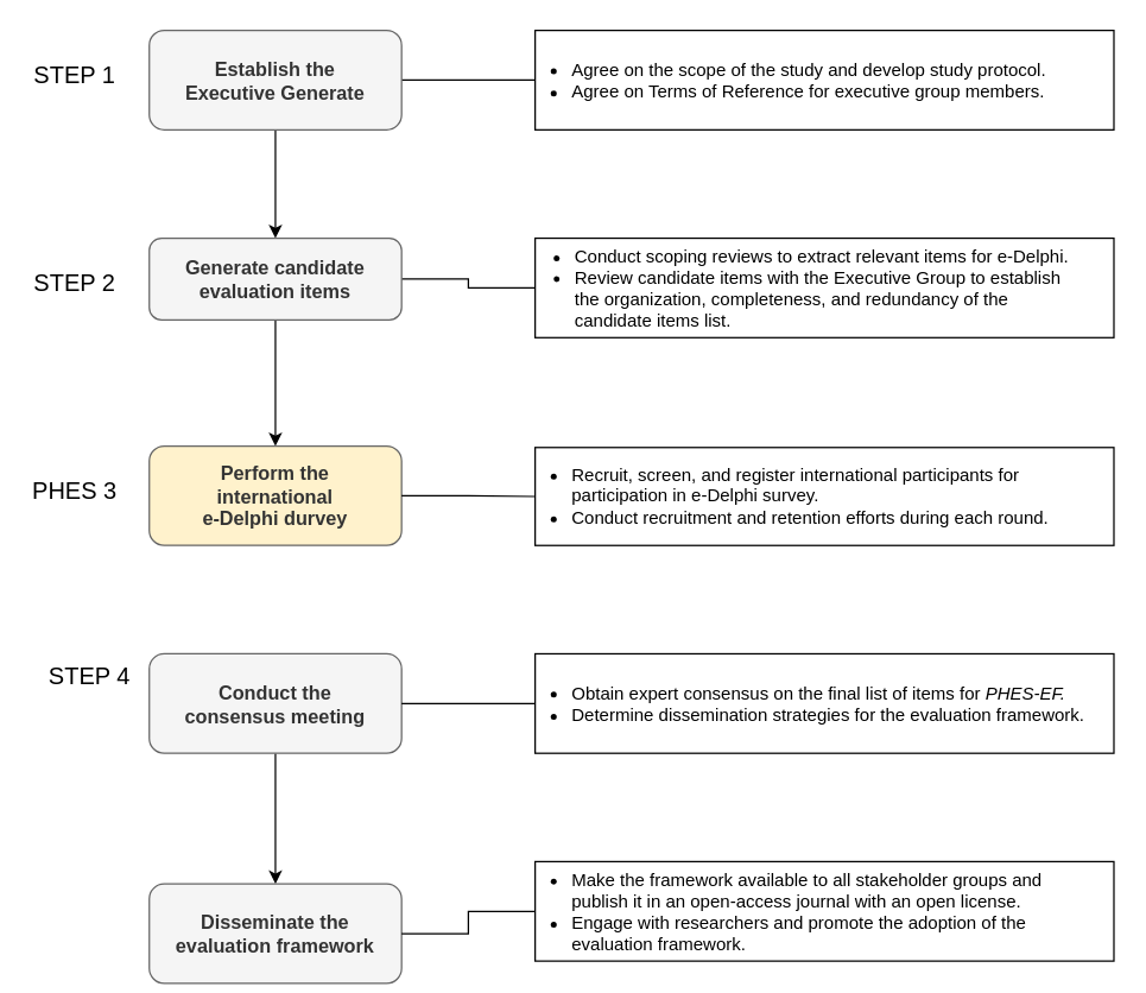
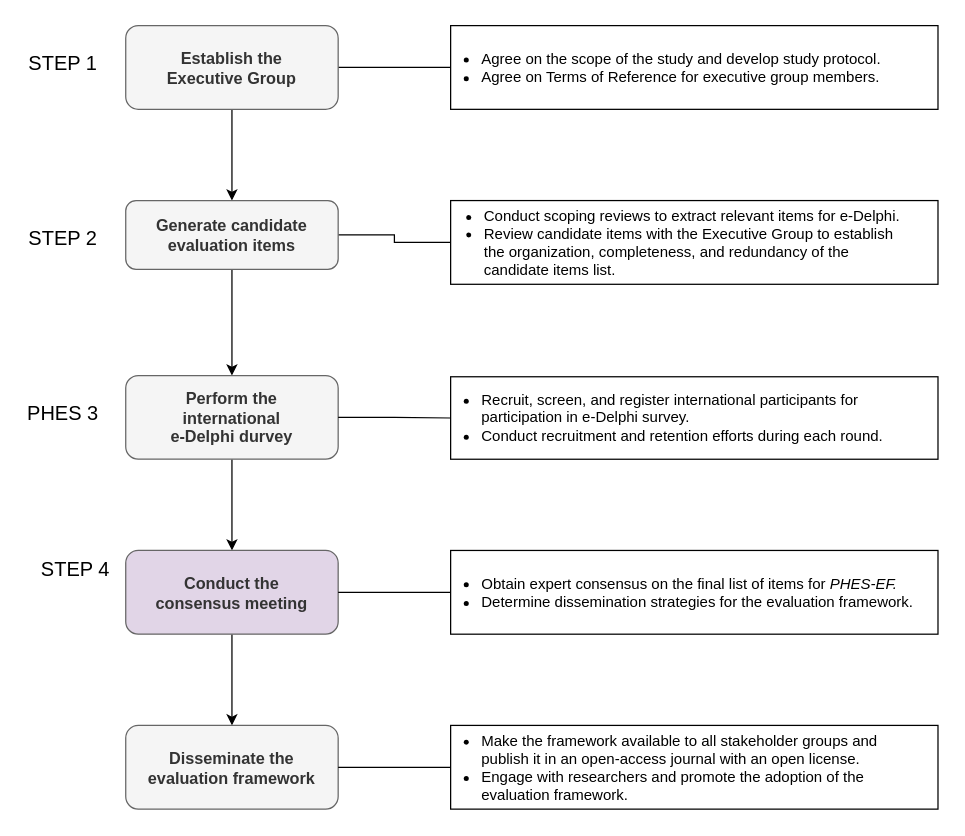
  <mxCell id="0" />
  <mxCell id="1" parent="0" />
  <mxCell id="2" value="" style="edgeStyle=orthogonalEdgeStyle;rounded=0;orthogonalLoop=1;jettySize=auto;html=1;fontFamily=Helvetica;" parent="1" source="5" target="8" edge="1"><mxGeometry relative="1" as="geometry" /></mxCell>
  <mxCell id="3" value="" style="edgeStyle=orthogonalEdgeStyle;rounded=0;orthogonalLoop=1;jettySize=auto;html=1;strokeColor=none;endArrow=none;endFill=0;fontFamily=Helvetica;" parent="1" target="14" edge="1"><mxGeometry relative="1" as="geometry"><mxPoint x="260" y="50" as="sourcePoint" /></mxGeometry></mxCell>
  <mxCell id="4" value="" style="edgeStyle=orthogonalEdgeStyle;rounded=0;orthogonalLoop=1;jettySize=auto;html=1;endArrow=none;endFill=0;fontFamily=Helvetica;" parent="1" source="5" target="14" edge="1"><mxGeometry relative="1" as="geometry" /></mxCell>
- <mxCell id="5" value="&lt;b&gt;Establish the Executive Generate&lt;/b&gt;" style="rounded=1;whiteSpace=wrap;html=1;fontStyle=0;fontSize=13;labelBackgroundColor=none;fillColor=#f5f5f5;fontColor=#333333;strokeColor=#666666;fontFamily=Helvetica;spacingLeft=15;spacingRight=15;spacing=0;" parent="1" vertex="1"><mxGeometry x="100" y="20" width="170" height="67" as="geometry" /></mxCell>
+ <mxCell id="5" value="&lt;b&gt;Establish the Executive Group&lt;/b&gt;" style="rounded=1;whiteSpace=wrap;html=1;fontStyle=0;fontSize=13;labelBackgroundColor=none;fillColor=#f5f5f5;fontColor=#333333;strokeColor=#666666;fontFamily=Helvetica;spacingLeft=15;spacingRight=15;spacing=0;" parent="1" vertex="1"><mxGeometry x="100" y="20" width="170" height="67" as="geometry" /></mxCell>
  <mxCell id="6" value="" style="edgeStyle=orthogonalEdgeStyle;rounded=0;orthogonalLoop=1;jettySize=auto;html=1;fontFamily=Helvetica;" parent="1" source="8" target="10" edge="1"><mxGeometry relative="1" as="geometry" /></mxCell>
  <mxCell id="7" value="" style="edgeStyle=orthogonalEdgeStyle;rounded=0;orthogonalLoop=1;jettySize=auto;html=1;endArrow=none;endFill=0;exitX=1;exitY=0.5;exitDx=0;exitDy=0;fontFamily=Helvetica;entryX=0;entryY=0.5;entryDx=0;entryDy=0;" parent="1" source="8" target="15" edge="1"><mxGeometry relative="1" as="geometry"><mxPoint x="340" y="230" as="targetPoint" /></mxGeometry></mxCell>
  <mxCell id="8" value="&lt;b&gt;Generate candidate &lt;br&gt;evaluation items&lt;/b&gt;" style="rounded=1;whiteSpace=wrap;html=1;fontStyle=0;fontSize=13;fillColor=#f5f5f5;strokeColor=#666666;fontColor=#333333;fontFamily=Helvetica;spacingLeft=15;spacingRight=15;spacing=0;" parent="1" vertex="1"><mxGeometry x="100" y="160" width="170" height="55" as="geometry" /></mxCell>
- <mxCell id="10" value="&lt;b&gt;Perform the international &lt;br&gt;e-Delphi durvey&lt;/b&gt;" style="rounded=1;whiteSpace=wrap;html=1;fontStyle=0;fontSize=13;fillColor=#fff2cc;fontColor=#333333;strokeColor=#666666;fontFamily=Helvetica;spacingLeft=15;spacingRight=15;spacing=0;" parent="1" vertex="1"><mxGeometry x="100" y="300" width="170" height="67" as="geometry" /></mxCell>
+ <mxCell id="9" value="" style="edgeStyle=orthogonalEdgeStyle;rounded=0;orthogonalLoop=1;jettySize=auto;html=1;fontFamily=Helvetica;" parent="1" source="10" target="12" edge="1"><mxGeometry relative="1" as="geometry" /></mxCell>
+ <mxCell id="10" value="&lt;b&gt;Perform the international &lt;br&gt;e-Delphi durvey&lt;/b&gt;" style="rounded=1;whiteSpace=wrap;html=1;fontStyle=0;fontSize=13;fillColor=#f5f5f5;fontColor=#333333;strokeColor=#666666;fontFamily=Helvetica;spacingLeft=15;spacingRight=15;spacing=0;" parent="1" vertex="1"><mxGeometry x="100" y="300" width="170" height="67" as="geometry" /></mxCell>
  <mxCell id="11" value="" style="edgeStyle=orthogonalEdgeStyle;rounded=0;orthogonalLoop=1;jettySize=auto;html=1;fontFamily=Helvetica;" parent="1" source="12" target="13" edge="1"><mxGeometry relative="1" as="geometry" /></mxCell>
- <mxCell id="12" value="&lt;b&gt;Conduct the consensus meeting&lt;/b&gt;" style="rounded=1;whiteSpace=wrap;html=1;fontStyle=0;fontSize=13;fillColor=#f5f5f5;fontColor=#333333;strokeColor=#666666;fontFamily=Helvetica;spacingLeft=15;spacingRight=15;spacing=0;" parent="1" vertex="1"><mxGeometry x="100" y="440" width="170" height="67" as="geometry" /></mxCell>
- <mxCell id="13" value="&lt;b&gt;Disseminate the evaluation framework&lt;/b&gt;" style="rounded=1;whiteSpace=wrap;html=1;fontStyle=0;fontSize=13;fillColor=#f5f5f5;fontColor=#333333;strokeColor=#666666;fontFamily=Helvetica;spacingLeft=15;spacingRight=15;spacing=0;" parent="1" vertex="1"><mxGeometry x="100" y="595" width="170" height="67" as="geometry" /></mxCell>
+ <mxCell id="12" value="&lt;b&gt;Conduct the consensus meeting&lt;/b&gt;" style="rounded=1;whiteSpace=wrap;html=1;fontStyle=0;fontSize=13;fillColor=#e1d5e7;fontColor=#333333;strokeColor=#666666;fontFamily=Helvetica;spacingLeft=15;spacingRight=15;spacing=0;" parent="1" vertex="1"><mxGeometry x="100" y="440" width="170" height="67" as="geometry" /></mxCell>
+ <mxCell id="13" value="&lt;b&gt;Disseminate the evaluation framework&lt;/b&gt;" style="rounded=1;whiteSpace=wrap;html=1;fontStyle=0;fontSize=13;fillColor=#f5f5f5;fontColor=#333333;strokeColor=#666666;fontFamily=Helvetica;spacingLeft=15;spacingRight=15;spacing=0;" parent="1" vertex="1"><mxGeometry x="100" y="580" width="170" height="67" as="geometry" /></mxCell>
  <mxCell id="14" value="&lt;ul&gt;&lt;li&gt;&lt;span style=&quot;background-color: initial; text-align: justify;&quot;&gt;Agree on the scope of the study and develop study protocol.&lt;/span&gt;&lt;/li&gt;&lt;li style=&quot;text-align: justify;&quot;&gt;Agree on Terms of Reference for executive group members.&lt;/li&gt;&lt;/ul&gt;" style="whiteSpace=wrap;html=1;rounded=0;align=left;fontFamily=Helvetica;spacingLeft=-15;spacingRight=20;spacing=0;" parent="1" vertex="1"><mxGeometry x="360" y="20" width="390" height="67" as="geometry" /></mxCell>
  <mxCell id="15" value="&lt;ul&gt;&lt;li&gt;&lt;span style=&quot;background-color: initial; text-align: justify;&quot;&gt;Conduct scoping reviews to extract&amp;nbsp;&lt;/span&gt;relevant items for e-Delphi.&lt;/li&gt;&lt;li&gt;Review candidate items with the Executive Group to establish the organization, completeness, and redundancy of the candidate items list.&lt;/li&gt;&lt;/ul&gt;" style="whiteSpace=wrap;html=1;rounded=0;align=left;fontFamily=Helvetica;spacingLeft=-15;spacingRight=20;" parent="1" vertex="1"><mxGeometry x="360" y="160" width="390" height="67" as="geometry" /></mxCell>
  <mxCell id="16" value="&lt;ul&gt;&lt;li style=&quot;&quot;&gt;Recruit, screen, and register international participants for participation in e-Delphi survey.&lt;/li&gt;&lt;li style=&quot;&quot;&gt;Conduct recruitment and retention efforts during each round.&lt;/li&gt;&lt;/ul&gt;" style="whiteSpace=wrap;html=1;rounded=0;align=left;fontFamily=Helvetica;textDirection=ltr;spacing=0;spacingRight=20;spacingLeft=-15;" parent="1" vertex="1"><mxGeometry x="360" y="301" width="390" height="66" as="geometry" /></mxCell>
  <mxCell id="17" value="" style="edgeStyle=orthogonalEdgeStyle;rounded=0;orthogonalLoop=1;jettySize=auto;html=1;endArrow=none;endFill=0;exitX=1;exitY=0.5;exitDx=0;exitDy=0;entryX=0;entryY=0.5;entryDx=0;entryDy=0;fontFamily=Helvetica;" parent="1" edge="1" target="16" source="10"><mxGeometry relative="1" as="geometry"><mxPoint x="260" y="329.5" as="sourcePoint" /><mxPoint x="360" y="329.5" as="targetPoint" /></mxGeometry></mxCell>
  <mxCell id="18" value="&lt;ul&gt;&lt;li style=&quot;&quot;&gt;Obtain expert consensus on the final list of items for &lt;i&gt;PHES-EF.&lt;/i&gt;&lt;/li&gt;&lt;li style=&quot;&quot;&gt;Determine dissemination strategies for the evaluation framework.&lt;/li&gt;&lt;/ul&gt;" style="whiteSpace=wrap;html=1;rounded=0;align=left;fontFamily=Helvetica;spacingLeft=-15;spacingRight=20;spacing=0;" parent="1" vertex="1"><mxGeometry x="360" y="440" width="390" height="67" as="geometry" /></mxCell>
  <mxCell id="19" value="&lt;ul&gt;&lt;li&gt;&lt;span style=&quot;background-color: initial;&quot;&gt;Make the framework available to all stakeholder groups and publish it in an open-access journal with an open license.&lt;/span&gt;&lt;/li&gt;&lt;li&gt;&lt;span style=&quot;background-color: initial;&quot;&gt;Engage with researchers and promote the adoption of the evaluation framework.&lt;/span&gt;&lt;/li&gt;&lt;/ul&gt;" style="whiteSpace=wrap;html=1;rounded=0;align=left;fontFamily=Helvetica;spacingLeft=-15;spacingRight=20;spacing=0;" parent="1" vertex="1"><mxGeometry x="360" y="580" width="390" height="67" as="geometry" /></mxCell>
  <mxCell id="20" value="" style="edgeStyle=orthogonalEdgeStyle;rounded=0;orthogonalLoop=1;jettySize=auto;html=1;endArrow=none;endFill=0;entryX=0;entryY=0.5;entryDx=0;entryDy=0;exitX=1;exitY=0.5;exitDx=0;exitDy=0;fontFamily=Helvetica;" parent="1" edge="1" target="18" source="12"><mxGeometry relative="1" as="geometry"><mxPoint x="270" y="470" as="sourcePoint" /><mxPoint x="350" y="470" as="targetPoint" /></mxGeometry></mxCell>
  <mxCell id="21" value="" style="edgeStyle=orthogonalEdgeStyle;rounded=0;orthogonalLoop=1;jettySize=auto;html=1;endArrow=none;endFill=0;entryX=0;entryY=0.5;entryDx=0;entryDy=0;exitX=1;exitY=0.5;exitDx=0;exitDy=0;fontFamily=Helvetica;" parent="1" edge="1" target="19" source="13"><mxGeometry relative="1" as="geometry"><mxPoint x="270" y="610" as="sourcePoint" /><mxPoint x="360" y="609.5" as="targetPoint" /></mxGeometry></mxCell>
  <mxCell id="22" value="&lt;span&gt;STEP 1&lt;/span&gt;" style="text;html=1;strokeColor=none;fillColor=none;align=center;verticalAlign=middle;whiteSpace=wrap;rounded=0;fontSize=16;fontStyle=0;fontFamily=Helvetica;" parent="1" vertex="1"><mxGeometry x="20" y="35" width="60" height="30" as="geometry" /></mxCell>
  <mxCell id="23" value="STEP 2" style="text;html=1;strokeColor=none;fillColor=none;align=center;verticalAlign=middle;whiteSpace=wrap;rounded=0;fontSize=16;fontStyle=0;fontFamily=Helvetica;" parent="1" vertex="1"><mxGeometry x="20" y="175" width="60" height="30" as="geometry" /></mxCell>
  <mxCell id="24" value="PHES 3" style="text;html=1;strokeColor=none;fillColor=none;align=center;verticalAlign=middle;whiteSpace=wrap;rounded=0;fontSize=16;fontStyle=0;fontFamily=Helvetica;" parent="1" vertex="1"><mxGeometry x="20" y="315" width="60" height="30" as="geometry" /></mxCell>
  <mxCell id="25" value="STEP 4" style="text;html=1;strokeColor=none;fillColor=none;align=center;verticalAlign=middle;whiteSpace=wrap;rounded=0;fontSize=16;fontStyle=0;fontFamily=Helvetica;" parent="1" vertex="1"><mxGeometry x="30" y="440" width="60" height="30" as="geometry" /></mxCell>
